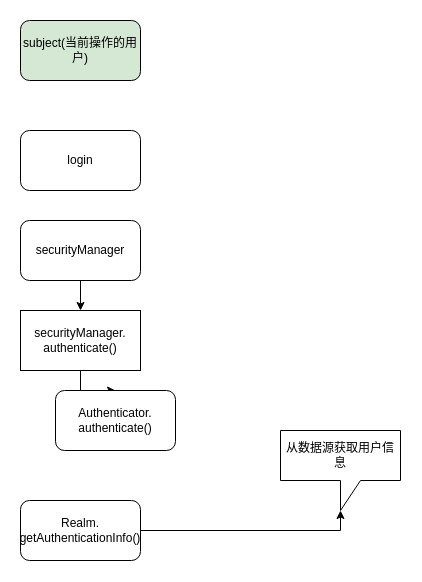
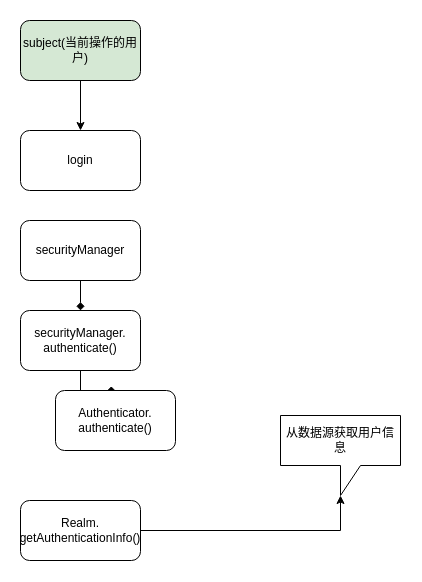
  <mxCell id="0" />
  <mxCell id="1" parent="0" />
+ <mxCell id="2" style="edgeStyle=orthogonalEdgeStyle;rounded=0;orthogonalLoop=1;jettySize=auto;html=1;exitX=0.5;exitY=1;exitDx=0;exitDy=0;entryX=0.5;entryY=0;entryDx=0;entryDy=0;" edge="1" parent="1" source="3" target="4"><mxGeometry relative="1" as="geometry" /></mxCell>
  <mxCell id="3" value="subject(当前操作的用户)" style="rounded=1;whiteSpace=wrap;html=1;fillColor=#d5e8d4;" vertex="1" parent="1"><mxGeometry x="20" y="20" width="120" height="60" as="geometry" /></mxCell>
  <mxCell id="4" value="login" style="rounded=1;whiteSpace=wrap;html=1;" vertex="1" parent="1"><mxGeometry x="20" y="130" width="120" height="60" as="geometry" /></mxCell>
- <mxCell id="5" style="edgeStyle=orthogonalEdgeStyle;rounded=0;orthogonalLoop=1;jettySize=auto;html=1;exitX=0.5;exitY=1;exitDx=0;exitDy=0;entryX=0.5;entryY=0;entryDx=0;entryDy=0;" edge="1" parent="1" source="6" target="8"><mxGeometry relative="1" as="geometry" /></mxCell>
+ <mxCell id="5" style="edgeStyle=orthogonalEdgeStyle;rounded=0;orthogonalLoop=1;jettySize=auto;html=1;exitX=0.5;exitY=1;exitDx=0;exitDy=0;entryX=0.5;entryY=0;entryDx=0;entryDy=0;endArrow=diamond;" edge="1" parent="1" source="6" target="8"><mxGeometry relative="1" as="geometry" /></mxCell>
  <mxCell id="6" value="securityManager" style="rounded=1;whiteSpace=wrap;html=1;" vertex="1" parent="1"><mxGeometry x="20" y="220" width="120" height="60" as="geometry" /></mxCell>
- <mxCell id="7" style="edgeStyle=orthogonalEdgeStyle;rounded=0;orthogonalLoop=1;jettySize=auto;html=1;exitX=0.5;exitY=1;exitDx=0;exitDy=0;entryX=0.5;entryY=0;entryDx=0;entryDy=0;" edge="1" parent="1" source="8" target="9"><mxGeometry relative="1" as="geometry" /></mxCell>
- <mxCell id="8" value="securityManager.&lt;div&gt;authenticate()&lt;/div&gt;" style="whiteSpace=wrap;html=1;rounded=0;" vertex="1" parent="1"><mxGeometry x="20" y="310" width="120" height="60" as="geometry" /></mxCell>
+ <mxCell id="7" style="edgeStyle=orthogonalEdgeStyle;rounded=0;orthogonalLoop=1;jettySize=auto;html=1;exitX=0.5;exitY=1;exitDx=0;exitDy=0;entryX=0.5;entryY=0;entryDx=0;entryDy=0;endArrow=diamond;" edge="1" parent="1" source="8" target="9"><mxGeometry relative="1" as="geometry" /></mxCell>
+ <mxCell id="8" value="securityManager.&lt;div&gt;authenticate()&lt;/div&gt;" style="rounded=1;whiteSpace=wrap;html=1;" vertex="1" parent="1"><mxGeometry x="20" y="310" width="120" height="60" as="geometry" /></mxCell>
  <mxCell id="9" value="&lt;div&gt;Authenticator.&lt;/div&gt;&lt;div&gt;authenticate()&lt;/div&gt;" style="rounded=1;whiteSpace=wrap;html=1;" vertex="1" parent="1"><mxGeometry x="55" y="390" width="120" height="60" as="geometry" /></mxCell>
  <mxCell id="10" value="&lt;div&gt;Realm.&lt;/div&gt;&lt;div&gt;getAuthenticationInfo()&lt;/div&gt;" style="rounded=1;whiteSpace=wrap;html=1;" vertex="1" parent="1"><mxGeometry x="20" y="500" width="120" height="60" as="geometry" /></mxCell>
- <mxCell id="11" value="从数据源获取用户信息" style="shape=callout;whiteSpace=wrap;html=1;perimeter=calloutPerimeter;" vertex="1" parent="1"><mxGeometry x="280" y="430" width="120" height="80" as="geometry" /></mxCell>
+ <mxCell id="11" value="从数据源获取用户信息" style="shape=callout;whiteSpace=wrap;html=1;perimeter=calloutPerimeter;" vertex="1" parent="1"><mxGeometry x="280" y="415" width="120" height="80" as="geometry" /></mxCell>
  <mxCell id="12" style="edgeStyle=orthogonalEdgeStyle;rounded=0;orthogonalLoop=1;jettySize=auto;html=1;exitX=1;exitY=0.5;exitDx=0;exitDy=0;entryX=0;entryY=0;entryDx=60;entryDy=80;entryPerimeter=0;" edge="1" parent="1" source="10" target="11"><mxGeometry relative="1" as="geometry" /></mxCell>
